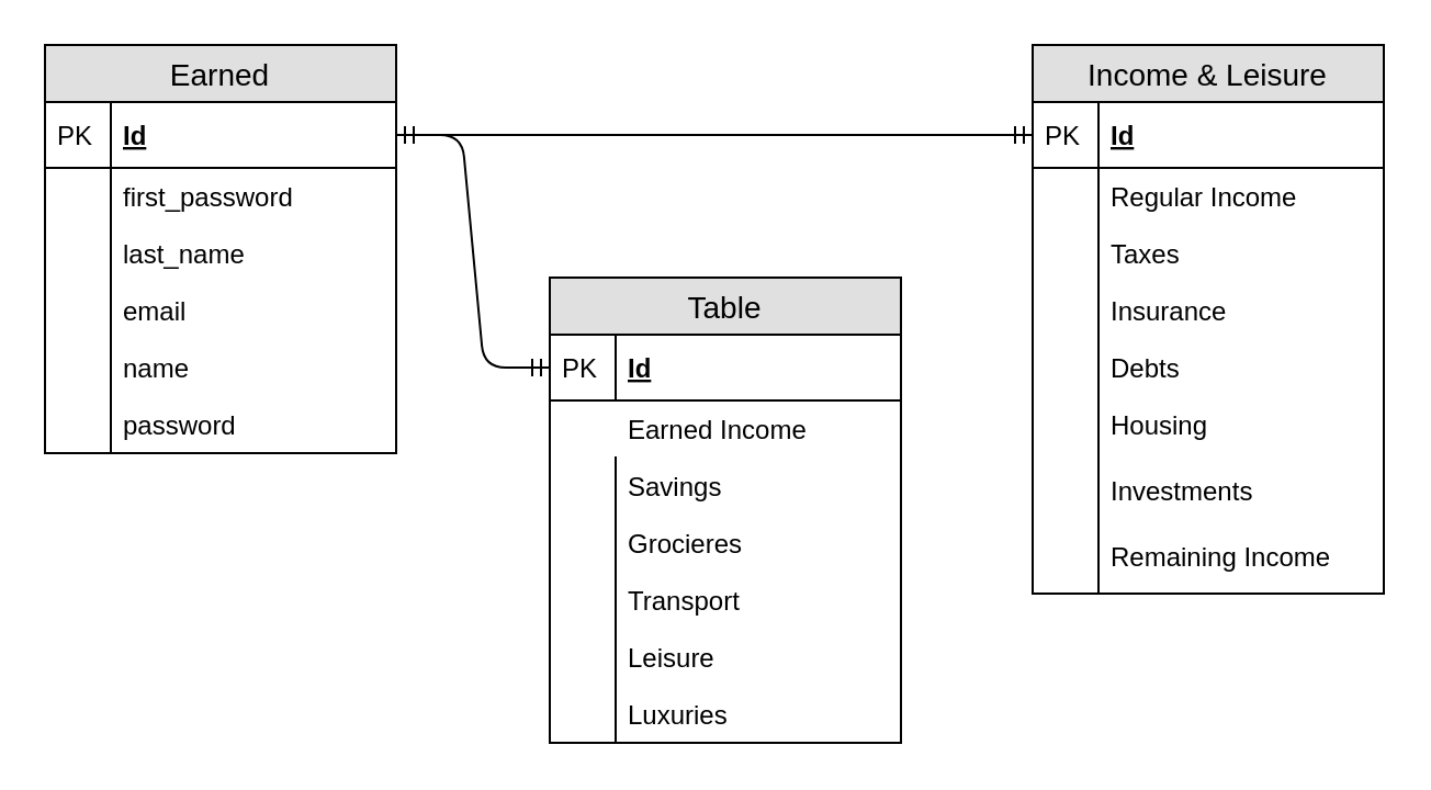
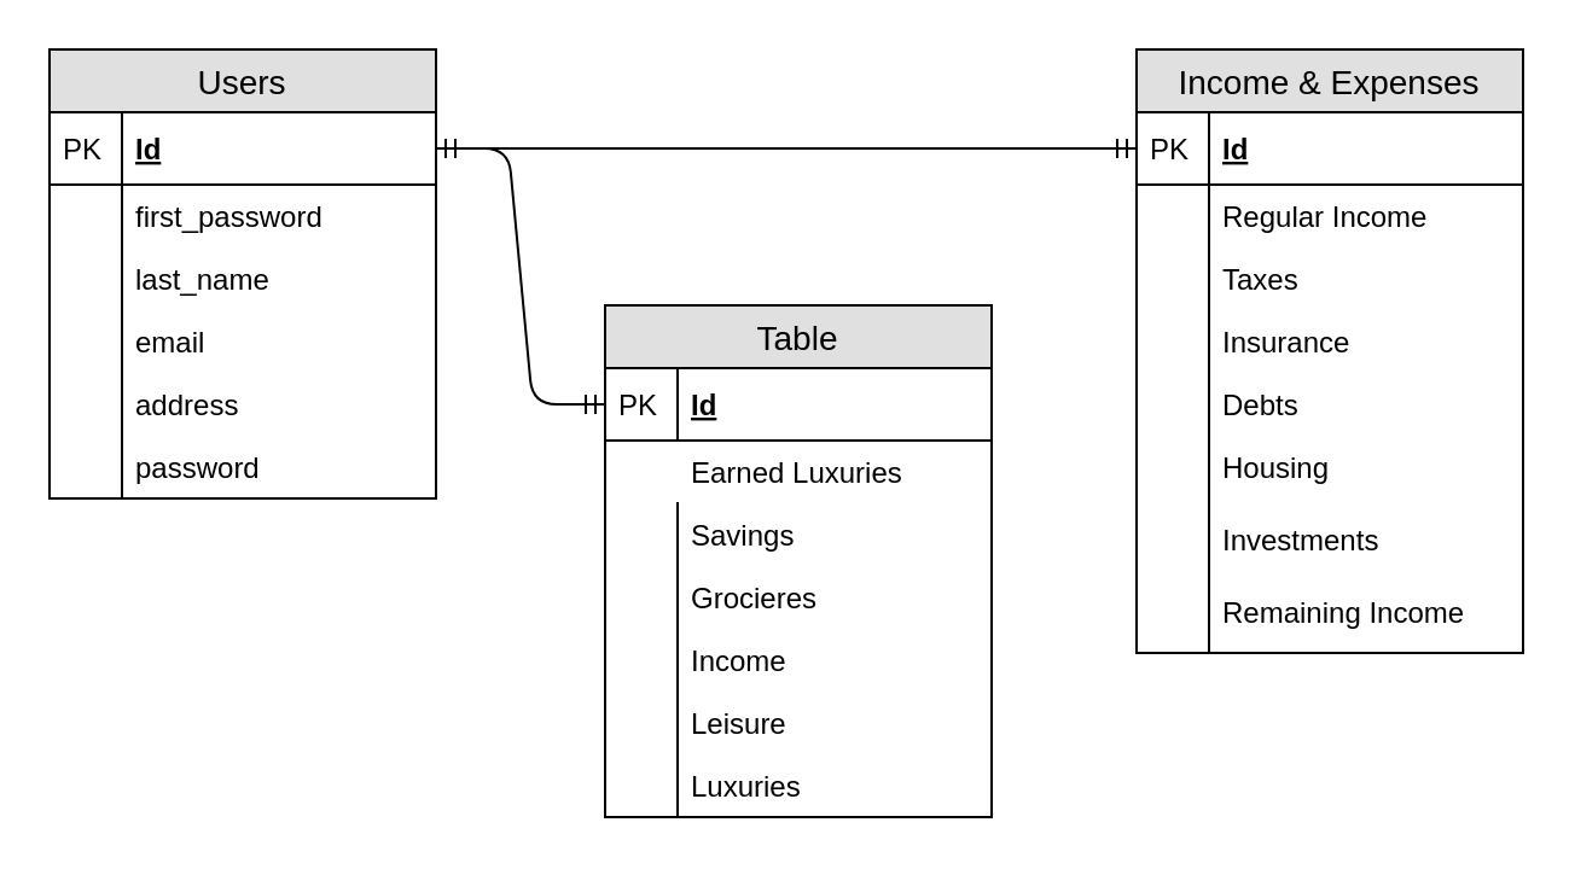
  <mxCell id="0" />
  <mxCell id="1" parent="0" />
- <mxCell id="2" value="Earned" style="swimlane;fontStyle=0;childLayout=stackLayout;horizontal=1;startSize=26;fillColor=#e0e0e0;horizontalStack=0;resizeParent=1;resizeParentMax=0;resizeLast=0;collapsible=1;marginBottom=0;swimlaneFillColor=#ffffff;align=center;fontSize=14;" vertex="1" parent="1"><mxGeometry x="20" y="20" width="160" height="186" as="geometry" /></mxCell>
+ <mxCell id="2" value="Users" style="swimlane;fontStyle=0;childLayout=stackLayout;horizontal=1;startSize=26;fillColor=#e0e0e0;horizontalStack=0;resizeParent=1;resizeParentMax=0;resizeLast=0;collapsible=1;marginBottom=0;swimlaneFillColor=#ffffff;align=center;fontSize=14;" vertex="1" parent="1"><mxGeometry x="20" y="20" width="160" height="186" as="geometry" /></mxCell>
  <mxCell id="3" value="Id" style="shape=partialRectangle;top=0;left=0;right=0;bottom=1;align=left;verticalAlign=middle;fillColor=none;spacingLeft=34;spacingRight=4;overflow=hidden;rotatable=0;points=[[0,0.5],[1,0.5]];portConstraint=eastwest;dropTarget=0;fontStyle=5;fontSize=12;" vertex="1" parent="2"><mxGeometry y="26" width="160" height="30" as="geometry" /></mxCell>
  <mxCell id="4" value="PK" style="shape=partialRectangle;top=0;left=0;bottom=0;fillColor=none;align=left;verticalAlign=middle;spacingLeft=4;spacingRight=4;overflow=hidden;rotatable=0;points=[];portConstraint=eastwest;part=1;fontSize=12;" vertex="1" connectable="0" parent="3"><mxGeometry width="30" height="30" as="geometry" /></mxCell>
  <mxCell id="5" value="first_password" style="shape=partialRectangle;top=0;left=0;right=0;bottom=0;align=left;verticalAlign=top;fillColor=none;spacingLeft=34;spacingRight=4;overflow=hidden;rotatable=0;points=[[0,0.5],[1,0.5]];portConstraint=eastwest;dropTarget=0;fontSize=12;" vertex="1" parent="2"><mxGeometry y="56" width="160" height="26" as="geometry" /></mxCell>
  <mxCell id="6" value="" style="shape=partialRectangle;top=0;left=0;bottom=0;fillColor=none;align=left;verticalAlign=top;spacingLeft=4;spacingRight=4;overflow=hidden;rotatable=0;points=[];portConstraint=eastwest;part=1;fontSize=12;" vertex="1" connectable="0" parent="5"><mxGeometry width="30" height="26" as="geometry" /></mxCell>
  <mxCell id="7" value="last_name" style="shape=partialRectangle;top=0;left=0;right=0;bottom=0;align=left;verticalAlign=top;fillColor=none;spacingLeft=34;spacingRight=4;overflow=hidden;rotatable=0;points=[[0,0.5],[1,0.5]];portConstraint=eastwest;dropTarget=0;fontSize=12;" vertex="1" parent="2"><mxGeometry y="82" width="160" height="26" as="geometry" /></mxCell>
  <mxCell id="8" value="" style="shape=partialRectangle;top=0;left=0;bottom=0;fillColor=none;align=left;verticalAlign=top;spacingLeft=4;spacingRight=4;overflow=hidden;rotatable=0;points=[];portConstraint=eastwest;part=1;fontSize=12;" vertex="1" connectable="0" parent="7"><mxGeometry width="30" height="26" as="geometry" /></mxCell>
  <mxCell id="9" value="email" style="shape=partialRectangle;top=0;left=0;right=0;bottom=0;align=left;verticalAlign=top;fillColor=none;spacingLeft=34;spacingRight=4;overflow=hidden;rotatable=0;points=[[0,0.5],[1,0.5]];portConstraint=eastwest;dropTarget=0;fontSize=12;" vertex="1" parent="2"><mxGeometry y="108" width="160" height="26" as="geometry" /></mxCell>
  <mxCell id="10" value="" style="shape=partialRectangle;top=0;left=0;bottom=0;fillColor=none;align=left;verticalAlign=top;spacingLeft=4;spacingRight=4;overflow=hidden;rotatable=0;points=[];portConstraint=eastwest;part=1;fontSize=12;" vertex="1" connectable="0" parent="9"><mxGeometry width="30" height="26" as="geometry" /></mxCell>
- <mxCell id="11" value="name" style="shape=partialRectangle;top=0;left=0;right=0;bottom=0;align=left;verticalAlign=top;fillColor=none;spacingLeft=34;spacingRight=4;overflow=hidden;rotatable=0;points=[[0,0.5],[1,0.5]];portConstraint=eastwest;dropTarget=0;fontSize=12;" vertex="1" parent="2"><mxGeometry y="134" width="160" height="26" as="geometry" /></mxCell>
+ <mxCell id="11" value="address" style="shape=partialRectangle;top=0;left=0;right=0;bottom=0;align=left;verticalAlign=top;fillColor=none;spacingLeft=34;spacingRight=4;overflow=hidden;rotatable=0;points=[[0,0.5],[1,0.5]];portConstraint=eastwest;dropTarget=0;fontSize=12;" vertex="1" parent="2"><mxGeometry y="134" width="160" height="26" as="geometry" /></mxCell>
  <mxCell id="12" value="" style="shape=partialRectangle;top=0;left=0;bottom=0;fillColor=none;align=left;verticalAlign=top;spacingLeft=4;spacingRight=4;overflow=hidden;rotatable=0;points=[];portConstraint=eastwest;part=1;fontSize=12;" vertex="1" connectable="0" parent="11"><mxGeometry width="30" height="26" as="geometry" /></mxCell>
  <mxCell id="13" value="password" style="shape=partialRectangle;top=0;left=0;right=0;bottom=0;align=left;verticalAlign=top;fillColor=none;spacingLeft=34;spacingRight=4;overflow=hidden;rotatable=0;points=[[0,0.5],[1,0.5]];portConstraint=eastwest;dropTarget=0;fontSize=12;" vertex="1" parent="2"><mxGeometry y="160" width="160" height="26" as="geometry" /></mxCell>
  <mxCell id="14" value="" style="shape=partialRectangle;top=0;left=0;bottom=0;fillColor=none;align=left;verticalAlign=top;spacingLeft=4;spacingRight=4;overflow=hidden;rotatable=0;points=[];portConstraint=eastwest;part=1;fontSize=12;" vertex="1" connectable="0" parent="13"><mxGeometry width="30" height="26" as="geometry" /></mxCell>
- <mxCell id="15" value="Income &amp; Leisure" style="swimlane;fontStyle=0;childLayout=stackLayout;horizontal=1;startSize=26;fillColor=#e0e0e0;horizontalStack=0;resizeParent=1;resizeParentMax=0;resizeLast=0;collapsible=1;marginBottom=0;swimlaneFillColor=#ffffff;align=center;fontSize=14;" vertex="1" parent="1"><mxGeometry x="470" y="20" width="160" height="250" as="geometry" /></mxCell>
+ <mxCell id="15" value="Income &amp; Expenses" style="swimlane;fontStyle=0;childLayout=stackLayout;horizontal=1;startSize=26;fillColor=#e0e0e0;horizontalStack=0;resizeParent=1;resizeParentMax=0;resizeLast=0;collapsible=1;marginBottom=0;swimlaneFillColor=#ffffff;align=center;fontSize=14;" vertex="1" parent="1"><mxGeometry x="470" y="20" width="160" height="250" as="geometry" /></mxCell>
  <mxCell id="16" value="Id" style="shape=partialRectangle;top=0;left=0;right=0;bottom=1;align=left;verticalAlign=middle;fillColor=none;spacingLeft=34;spacingRight=4;overflow=hidden;rotatable=0;points=[[0,0.5],[1,0.5]];portConstraint=eastwest;dropTarget=0;fontStyle=5;fontSize=12;" vertex="1" parent="15"><mxGeometry y="26" width="160" height="30" as="geometry" /></mxCell>
  <mxCell id="17" value="PK" style="shape=partialRectangle;top=0;left=0;bottom=0;fillColor=none;align=left;verticalAlign=middle;spacingLeft=4;spacingRight=4;overflow=hidden;rotatable=0;points=[];portConstraint=eastwest;part=1;fontSize=12;" vertex="1" connectable="0" parent="16"><mxGeometry width="30" height="30" as="geometry" /></mxCell>
  <mxCell id="18" value="Regular Income" style="shape=partialRectangle;top=0;left=0;right=0;bottom=0;align=left;verticalAlign=top;fillColor=none;spacingLeft=34;spacingRight=4;overflow=hidden;rotatable=0;points=[[0,0.5],[1,0.5]];portConstraint=eastwest;dropTarget=0;fontSize=12;" vertex="1" parent="15"><mxGeometry y="56" width="160" height="26" as="geometry" /></mxCell>
  <mxCell id="19" value="" style="shape=partialRectangle;top=0;left=0;bottom=0;fillColor=none;align=left;verticalAlign=top;spacingLeft=4;spacingRight=4;overflow=hidden;rotatable=0;points=[];portConstraint=eastwest;part=1;fontSize=12;" vertex="1" connectable="0" parent="18"><mxGeometry width="30" height="26" as="geometry" /></mxCell>
  <mxCell id="20" value="Taxes" style="shape=partialRectangle;top=0;left=0;right=0;bottom=0;align=left;verticalAlign=top;fillColor=none;spacingLeft=34;spacingRight=4;overflow=hidden;rotatable=0;points=[[0,0.5],[1,0.5]];portConstraint=eastwest;dropTarget=0;fontSize=12;" vertex="1" parent="15"><mxGeometry y="82" width="160" height="26" as="geometry" /></mxCell>
  <mxCell id="21" value="" style="shape=partialRectangle;top=0;left=0;bottom=0;fillColor=none;align=left;verticalAlign=top;spacingLeft=4;spacingRight=4;overflow=hidden;rotatable=0;points=[];portConstraint=eastwest;part=1;fontSize=12;" vertex="1" connectable="0" parent="20"><mxGeometry width="30" height="26" as="geometry" /></mxCell>
  <mxCell id="22" value="Insurance" style="shape=partialRectangle;top=0;left=0;right=0;bottom=0;align=left;verticalAlign=top;fillColor=none;spacingLeft=34;spacingRight=4;overflow=hidden;rotatable=0;points=[[0,0.5],[1,0.5]];portConstraint=eastwest;dropTarget=0;fontSize=12;" vertex="1" parent="15"><mxGeometry y="108" width="160" height="26" as="geometry" /></mxCell>
  <mxCell id="23" value="" style="shape=partialRectangle;top=0;left=0;bottom=0;fillColor=none;align=left;verticalAlign=top;spacingLeft=4;spacingRight=4;overflow=hidden;rotatable=0;points=[];portConstraint=eastwest;part=1;fontSize=12;" vertex="1" connectable="0" parent="22"><mxGeometry width="30" height="26" as="geometry" /></mxCell>
  <mxCell id="24" value="Debts" style="shape=partialRectangle;top=0;left=0;right=0;bottom=0;align=left;verticalAlign=top;fillColor=none;spacingLeft=34;spacingRight=4;overflow=hidden;rotatable=0;points=[[0,0.5],[1,0.5]];portConstraint=eastwest;dropTarget=0;fontSize=12;" vertex="1" parent="15"><mxGeometry y="134" width="160" height="26" as="geometry" /></mxCell>
  <mxCell id="25" value="" style="shape=partialRectangle;top=0;left=0;bottom=0;fillColor=none;align=left;verticalAlign=top;spacingLeft=4;spacingRight=4;overflow=hidden;rotatable=0;points=[];portConstraint=eastwest;part=1;fontSize=12;" vertex="1" connectable="0" parent="24"><mxGeometry width="30" height="26" as="geometry" /></mxCell>
  <mxCell id="26" value="Housing" style="shape=partialRectangle;top=0;left=0;right=0;bottom=0;align=left;verticalAlign=top;fillColor=none;spacingLeft=34;spacingRight=4;overflow=hidden;rotatable=0;points=[[0,0.5],[1,0.5]];portConstraint=eastwest;dropTarget=0;fontSize=12;" vertex="1" parent="15"><mxGeometry y="160" width="160" height="30" as="geometry" /></mxCell>
  <mxCell id="27" value="" style="shape=partialRectangle;top=0;left=0;bottom=0;fillColor=none;align=left;verticalAlign=top;spacingLeft=4;spacingRight=4;overflow=hidden;rotatable=0;points=[];portConstraint=eastwest;part=1;fontSize=12;" vertex="1" connectable="0" parent="26"><mxGeometry width="30" height="30" as="geometry" /></mxCell>
  <mxCell id="28" value="Investments" style="shape=partialRectangle;top=0;left=0;right=0;bottom=0;align=left;verticalAlign=top;fillColor=none;spacingLeft=34;spacingRight=4;overflow=hidden;rotatable=0;points=[[0,0.5],[1,0.5]];portConstraint=eastwest;dropTarget=0;fontSize=12;" vertex="1" parent="15"><mxGeometry y="190" width="160" height="30" as="geometry" /></mxCell>
  <mxCell id="29" value="" style="shape=partialRectangle;top=0;left=0;bottom=0;fillColor=none;align=left;verticalAlign=top;spacingLeft=4;spacingRight=4;overflow=hidden;rotatable=0;points=[];portConstraint=eastwest;part=1;fontSize=12;" vertex="1" connectable="0" parent="28"><mxGeometry width="30" height="30" as="geometry" /></mxCell>
  <mxCell id="30" value="Remaining Income" style="shape=partialRectangle;top=0;left=0;right=0;bottom=0;align=left;verticalAlign=top;fillColor=none;spacingLeft=34;spacingRight=4;overflow=hidden;rotatable=0;points=[[0,0.5],[1,0.5]];portConstraint=eastwest;dropTarget=0;fontSize=12;" vertex="1" parent="15"><mxGeometry y="220" width="160" height="30" as="geometry" /></mxCell>
  <mxCell id="31" value="" style="shape=partialRectangle;top=0;left=0;bottom=0;fillColor=none;align=left;verticalAlign=top;spacingLeft=4;spacingRight=4;overflow=hidden;rotatable=0;points=[];portConstraint=eastwest;part=1;fontSize=12;" vertex="1" connectable="0" parent="30"><mxGeometry width="30" height="30" as="geometry" /></mxCell>
  <mxCell id="32" value="Table" style="swimlane;fontStyle=0;childLayout=stackLayout;horizontal=1;startSize=26;fillColor=#e0e0e0;horizontalStack=0;resizeParent=1;resizeParentMax=0;resizeLast=0;collapsible=1;marginBottom=0;swimlaneFillColor=#ffffff;align=center;fontSize=14;" vertex="1" parent="1"><mxGeometry x="250" y="126" width="160" height="212" as="geometry"><mxRectangle x="250" y="126" width="70" height="26" as="alternateBounds" /></mxGeometry></mxCell>
  <mxCell id="33" value="Id" style="shape=partialRectangle;top=0;left=0;right=0;bottom=1;align=left;verticalAlign=middle;fillColor=none;spacingLeft=34;spacingRight=4;overflow=hidden;rotatable=0;points=[[0,0.5],[1,0.5]];portConstraint=eastwest;dropTarget=0;fontStyle=5;fontSize=12;" vertex="1" parent="32"><mxGeometry y="26" width="160" height="30" as="geometry" /></mxCell>
  <mxCell id="34" value="PK" style="shape=partialRectangle;top=0;left=0;bottom=0;fillColor=none;align=left;verticalAlign=middle;spacingLeft=4;spacingRight=4;overflow=hidden;rotatable=0;points=[];portConstraint=eastwest;part=1;fontSize=12;" vertex="1" connectable="0" parent="33"><mxGeometry width="30" height="30" as="geometry" /></mxCell>
- <mxCell id="35" value="Earned Income" style="shape=partialRectangle;top=0;left=0;right=0;bottom=0;align=left;verticalAlign=top;fillColor=none;spacingLeft=34;spacingRight=4;overflow=hidden;rotatable=0;points=[[0,0.5],[1,0.5]];portConstraint=eastwest;dropTarget=0;fontSize=12;" vertex="1" parent="32"><mxGeometry y="56" width="160" height="26" as="geometry" /></mxCell>
+ <mxCell id="35" value="Earned Luxuries" style="shape=partialRectangle;top=0;left=0;right=0;bottom=0;align=left;verticalAlign=top;fillColor=none;spacingLeft=34;spacingRight=4;overflow=hidden;rotatable=0;points=[[0,0.5],[1,0.5]];portConstraint=eastwest;dropTarget=0;fontSize=12;" vertex="1" parent="32"><mxGeometry y="56" width="160" height="26" as="geometry" /></mxCell>
  <mxCell id="36" value="Savings" style="shape=partialRectangle;top=0;left=0;right=0;bottom=0;align=left;verticalAlign=top;fillColor=none;spacingLeft=34;spacingRight=4;overflow=hidden;rotatable=0;points=[[0,0.5],[1,0.5]];portConstraint=eastwest;dropTarget=0;fontSize=12;" vertex="1" parent="32"><mxGeometry y="82" width="160" height="26" as="geometry" /></mxCell>
  <mxCell id="37" value="" style="shape=partialRectangle;top=0;left=0;bottom=0;fillColor=none;align=left;verticalAlign=top;spacingLeft=4;spacingRight=4;overflow=hidden;rotatable=0;points=[];portConstraint=eastwest;part=1;fontSize=12;" vertex="1" connectable="0" parent="36"><mxGeometry width="30" height="26" as="geometry" /></mxCell>
  <mxCell id="38" value="Grocieres" style="shape=partialRectangle;top=0;left=0;right=0;bottom=0;align=left;verticalAlign=top;fillColor=none;spacingLeft=34;spacingRight=4;overflow=hidden;rotatable=0;points=[[0,0.5],[1,0.5]];portConstraint=eastwest;dropTarget=0;fontSize=12;" vertex="1" parent="32"><mxGeometry y="108" width="160" height="26" as="geometry" /></mxCell>
  <mxCell id="39" value="" style="shape=partialRectangle;top=0;left=0;bottom=0;fillColor=none;align=left;verticalAlign=top;spacingLeft=4;spacingRight=4;overflow=hidden;rotatable=0;points=[];portConstraint=eastwest;part=1;fontSize=12;" vertex="1" connectable="0" parent="38"><mxGeometry width="30" height="26" as="geometry" /></mxCell>
- <mxCell id="40" value="Transport" style="shape=partialRectangle;top=0;left=0;right=0;bottom=0;align=left;verticalAlign=top;fillColor=none;spacingLeft=34;spacingRight=4;overflow=hidden;rotatable=0;points=[[0,0.5],[1,0.5]];portConstraint=eastwest;dropTarget=0;fontSize=12;" vertex="1" parent="32"><mxGeometry y="134" width="160" height="26" as="geometry" /></mxCell>
+ <mxCell id="40" value="Income" style="shape=partialRectangle;top=0;left=0;right=0;bottom=0;align=left;verticalAlign=top;fillColor=none;spacingLeft=34;spacingRight=4;overflow=hidden;rotatable=0;points=[[0,0.5],[1,0.5]];portConstraint=eastwest;dropTarget=0;fontSize=12;" vertex="1" parent="32"><mxGeometry y="134" width="160" height="26" as="geometry" /></mxCell>
  <mxCell id="41" value="" style="shape=partialRectangle;top=0;left=0;bottom=0;fillColor=none;align=left;verticalAlign=top;spacingLeft=4;spacingRight=4;overflow=hidden;rotatable=0;points=[];portConstraint=eastwest;part=1;fontSize=12;" vertex="1" connectable="0" parent="40"><mxGeometry width="30" height="26" as="geometry" /></mxCell>
  <mxCell id="42" value="Leisure" style="shape=partialRectangle;top=0;left=0;right=0;bottom=0;align=left;verticalAlign=top;fillColor=none;spacingLeft=34;spacingRight=4;overflow=hidden;rotatable=0;points=[[0,0.5],[1,0.5]];portConstraint=eastwest;dropTarget=0;fontSize=12;" vertex="1" parent="32"><mxGeometry y="160" width="160" height="26" as="geometry" /></mxCell>
  <mxCell id="43" value="" style="shape=partialRectangle;top=0;left=0;bottom=0;fillColor=none;align=left;verticalAlign=top;spacingLeft=4;spacingRight=4;overflow=hidden;rotatable=0;points=[];portConstraint=eastwest;part=1;fontSize=12;" vertex="1" connectable="0" parent="42"><mxGeometry width="30" height="26" as="geometry" /></mxCell>
  <mxCell id="44" value="Luxuries" style="shape=partialRectangle;top=0;left=0;right=0;bottom=0;align=left;verticalAlign=top;fillColor=none;spacingLeft=34;spacingRight=4;overflow=hidden;rotatable=0;points=[[0,0.5],[1,0.5]];portConstraint=eastwest;dropTarget=0;fontSize=12;" vertex="1" parent="32"><mxGeometry y="186" width="160" height="26" as="geometry" /></mxCell>
  <mxCell id="45" value="" style="shape=partialRectangle;top=0;left=0;bottom=0;fillColor=none;align=left;verticalAlign=top;spacingLeft=4;spacingRight=4;overflow=hidden;rotatable=0;points=[];portConstraint=eastwest;part=1;fontSize=12;" vertex="1" connectable="0" parent="44"><mxGeometry width="30" height="26" as="geometry" /></mxCell>
  <mxCell id="46" value="" style="edgeStyle=entityRelationEdgeStyle;fontSize=12;html=1;endArrow=ERmandOne;startArrow=ERmandOne;entryX=0;entryY=0.5;entryDx=0;entryDy=0;exitX=1;exitY=0.5;exitDx=0;exitDy=0;" edge="1" parent="1" source="3" target="33"><mxGeometry width="100" height="100" relative="1" as="geometry"><mxPoint x="20" y="460" as="sourcePoint" /><mxPoint x="120" y="360" as="targetPoint" /></mxGeometry></mxCell>
  <mxCell id="47" value="" style="edgeStyle=entityRelationEdgeStyle;fontSize=12;html=1;endArrow=ERmandOne;startArrow=ERmandOne;entryX=0;entryY=0.5;entryDx=0;entryDy=0;exitX=1;exitY=0.5;exitDx=0;exitDy=0;" edge="1" parent="1" source="3" target="16"><mxGeometry width="100" height="100" relative="1" as="geometry"><mxPoint x="260" y="120" as="sourcePoint" /><mxPoint x="360" y="20" as="targetPoint" /></mxGeometry></mxCell>
